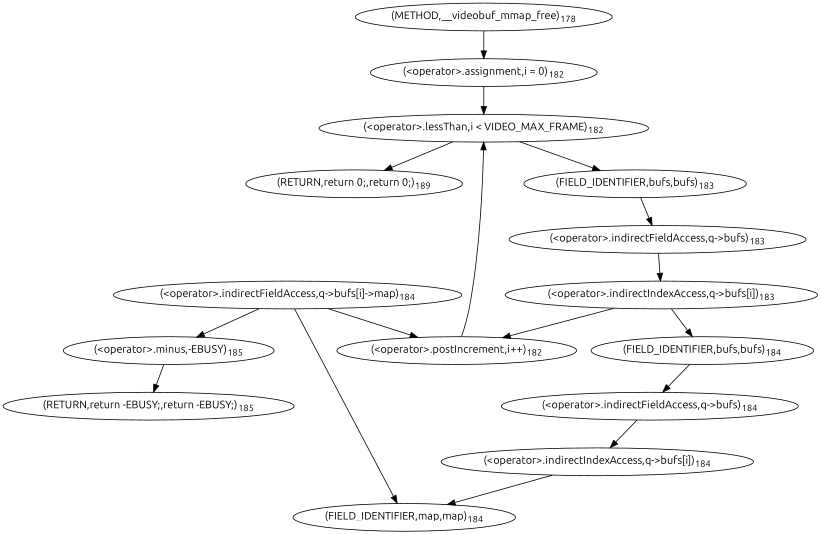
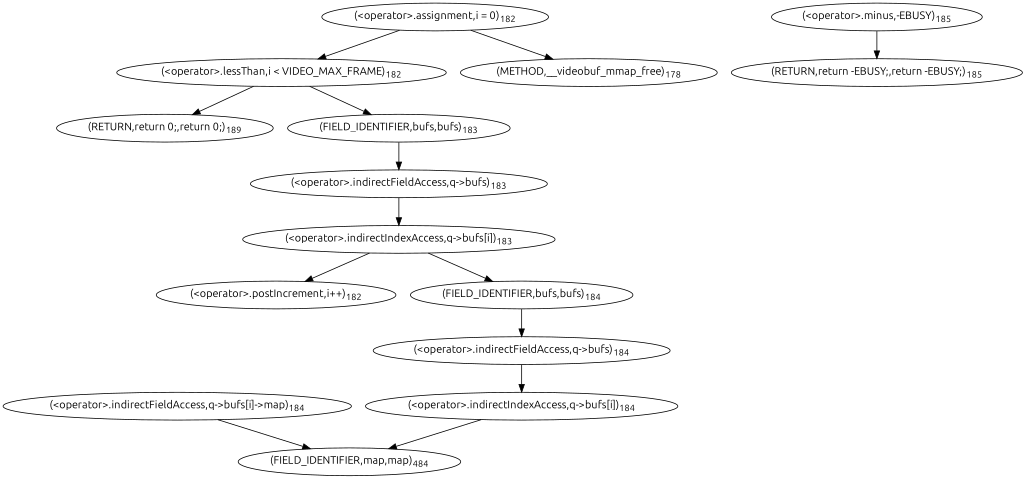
  digraph {
    fontname=Ubuntu
    node [fontname=Ubuntu]
    edge [fontname=Ubuntu]
    n1 [label=<(RETURN,return 0;,return 0;)<SUB>189</SUB>>]
    n2 [label=<(&lt;operator&gt;.lessThan,i &lt; VIDEO_MAX_FRAME)<SUB>182</SUB>>]
    n3 [label=<(FIELD_IDENTIFIER,bufs,bufs)<SUB>183</SUB>>]
    n4 [label=<(&lt;operator&gt;.indirectFieldAccess,q-&gt;bufs)<SUB>183</SUB>>]
    n5 [label=<(&lt;operator&gt;.postIncrement,i++)<SUB>182</SUB>>]
    n6 [label=<(&lt;operator&gt;.assignment,i = 0)<SUB>182</SUB>>]
    n7 [label=<(&lt;operator&gt;.indirectIndexAccess,q-&gt;bufs[i])<SUB>183</SUB>>]
    n8 [label=<(FIELD_IDENTIFIER,bufs,bufs)<SUB>184</SUB>>]
    n9 [label=<(&lt;operator&gt;.indirectFieldAccess,q-&gt;bufs)<SUB>184</SUB>>]
    n10 [label=<(&lt;operator&gt;.indirectFieldAccess,q-&gt;bufs[i]-&gt;map)<SUB>184</SUB>>]
    n11 [label=<(&lt;operator&gt;.minus,-EBUSY)<SUB>185</SUB>>]
-   n12 [label=<(FIELD_IDENTIFIER,map,map)<SUB>184</SUB>>]
+   n12 [label=<(FIELD_IDENTIFIER,map,map)<SUB>484</SUB>>]
    n13 [label=<(RETURN,return -EBUSY;,return -EBUSY;)<SUB>185</SUB>>]
    n14 [label=<(&lt;operator&gt;.indirectIndexAccess,q-&gt;bufs[i])<SUB>184</SUB>>]
    n15 [label=<(METHOD,__videobuf_mmap_free)<SUB>178</SUB>>]
    n2 -> n1
    n2 -> n3
    n3 -> n4
    n4 -> n7
-   n5 -> n2
    n6 -> n2
    n7 -> n5
    n7 -> n8
    n8 -> n9
    n9 -> n14
-   n10 -> n5
-   n10 -> n11
    n10 -> n12
    n11 -> n13
    n14 -> n12
-   n15 -> n6
+   n6 -> n15
  }
